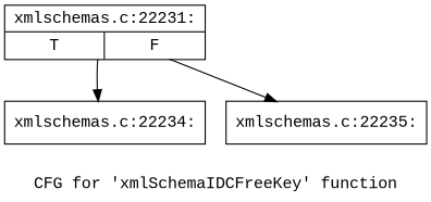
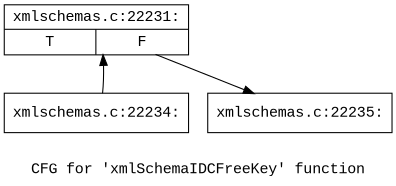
  digraph {
    fontname="Liberation Mono"
    label="CFG for 'xmlSchemaIDCFreeKey' function"
    node [fontname="Liberation Mono" shape=record]
    edge [fontname="Liberation Mono"]
    n1 [label="{xmlschemas.c:22231:|{<s0>T|<s1>F}}"]
    n2 [label="{xmlschemas.c:22234:}"]
    n3 [label="{xmlschemas.c:22235:}"]
-   n1 -> n2
+   n2 -> n1
    n1 -> n3
  }
